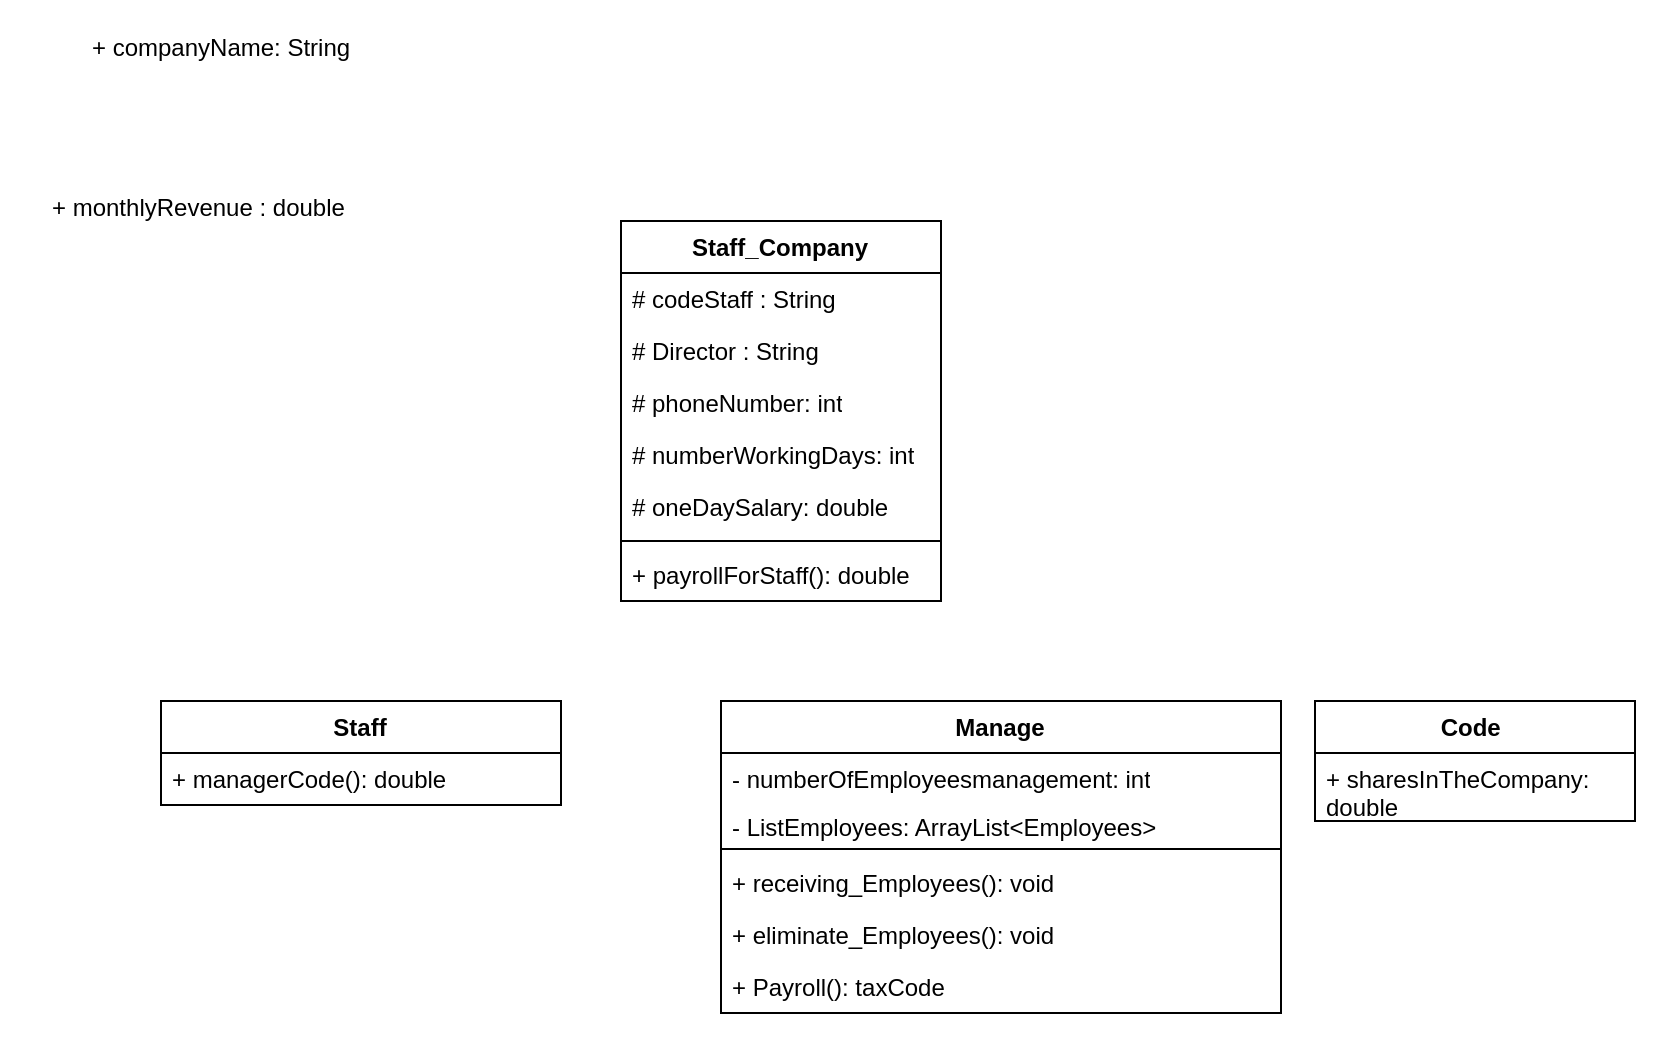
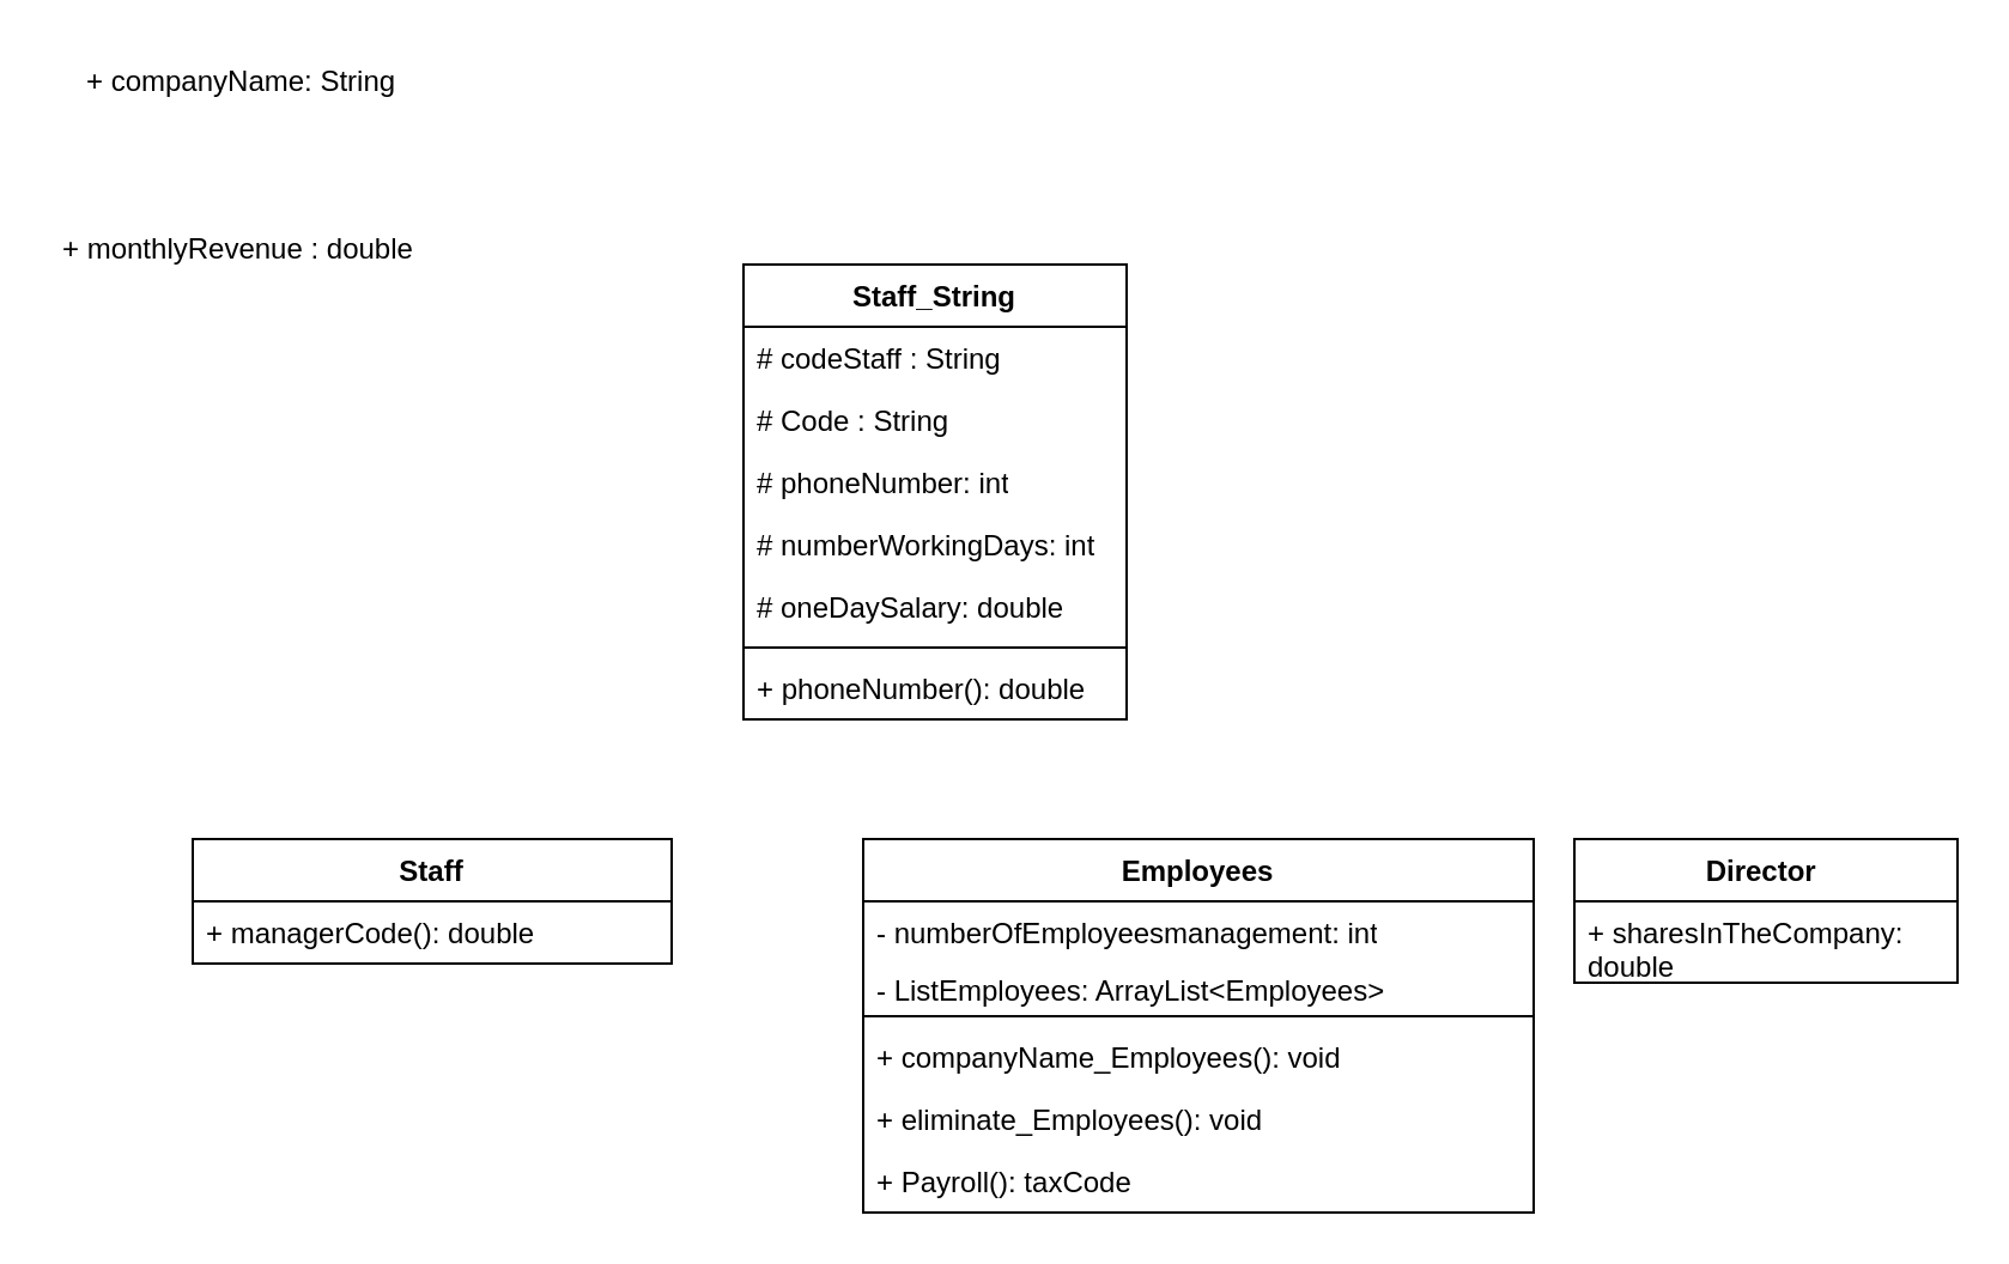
  <mxCell id="0" />
  <mxCell id="1" parent="0" />
- <mxCell id="2" value="Staff_Company" style="swimlane;fontStyle=1;align=center;verticalAlign=top;childLayout=stackLayout;horizontal=1;startSize=26;horizontalStack=0;resizeParent=1;resizeParentMax=0;resizeLast=0;collapsible=1;marginBottom=0;whiteSpace=wrap;html=1;" parent="1" vertex="1"><mxGeometry x="310" y="110" width="160" height="190" as="geometry" /></mxCell>
+ <mxCell id="2" value="Staff_String" style="swimlane;fontStyle=1;align=center;verticalAlign=top;childLayout=stackLayout;horizontal=1;startSize=26;horizontalStack=0;resizeParent=1;resizeParentMax=0;resizeLast=0;collapsible=1;marginBottom=0;whiteSpace=wrap;html=1;" parent="1" vertex="1"><mxGeometry x="310" y="110" width="160" height="190" as="geometry" /></mxCell>
  <mxCell id="3" value="# codeStaff : String" style="text;strokeColor=none;fillColor=none;align=left;verticalAlign=top;spacingLeft=4;spacingRight=4;overflow=hidden;rotatable=0;points=[[0,0.5],[1,0.5]];portConstraint=eastwest;whiteSpace=wrap;html=1;" parent="2" vertex="1"><mxGeometry y="26" width="160" height="26" as="geometry" /></mxCell>
- <mxCell id="4" value="# Director : String" style="text;strokeColor=none;fillColor=none;align=left;verticalAlign=top;spacingLeft=4;spacingRight=4;overflow=hidden;rotatable=0;points=[[0,0.5],[1,0.5]];portConstraint=eastwest;whiteSpace=wrap;html=1;" parent="2" vertex="1"><mxGeometry y="52" width="160" height="26" as="geometry" /></mxCell>
+ <mxCell id="4" value="# Code : String" style="text;strokeColor=none;fillColor=none;align=left;verticalAlign=top;spacingLeft=4;spacingRight=4;overflow=hidden;rotatable=0;points=[[0,0.5],[1,0.5]];portConstraint=eastwest;whiteSpace=wrap;html=1;" parent="2" vertex="1"><mxGeometry y="52" width="160" height="26" as="geometry" /></mxCell>
  <mxCell id="5" value="# phoneNumber: int" style="text;strokeColor=none;fillColor=none;align=left;verticalAlign=top;spacingLeft=4;spacingRight=4;overflow=hidden;rotatable=0;points=[[0,0.5],[1,0.5]];portConstraint=eastwest;whiteSpace=wrap;html=1;" parent="2" vertex="1"><mxGeometry y="78" width="160" height="26" as="geometry" /></mxCell>
  <mxCell id="6" value="# numberWorkingDays: int" style="text;strokeColor=none;fillColor=none;align=left;verticalAlign=top;spacingLeft=4;spacingRight=4;overflow=hidden;rotatable=0;points=[[0,0.5],[1,0.5]];portConstraint=eastwest;whiteSpace=wrap;html=1;" parent="2" vertex="1"><mxGeometry y="104" width="160" height="26" as="geometry" /></mxCell>
  <mxCell id="7" value="# oneDaySalary: double" style="text;strokeColor=none;fillColor=none;align=left;verticalAlign=top;spacingLeft=4;spacingRight=4;overflow=hidden;rotatable=0;points=[[0,0.5],[1,0.5]];portConstraint=eastwest;whiteSpace=wrap;html=1;" parent="2" vertex="1"><mxGeometry y="130" width="160" height="26" as="geometry" /></mxCell>
  <mxCell id="8" value="" style="line;strokeWidth=1;fillColor=none;align=left;verticalAlign=middle;spacingTop=-1;spacingLeft=3;spacingRight=3;rotatable=0;labelPosition=right;points=[];portConstraint=eastwest;strokeColor=inherit;" parent="2" vertex="1"><mxGeometry y="156" width="160" height="8" as="geometry" /></mxCell>
- <mxCell id="9" value="+ payrollForStaff(): double" style="text;strokeColor=none;fillColor=none;align=left;verticalAlign=top;spacingLeft=4;spacingRight=4;overflow=hidden;rotatable=0;points=[[0,0.5],[1,0.5]];portConstraint=eastwest;whiteSpace=wrap;html=1;" parent="2" vertex="1"><mxGeometry y="164" width="160" height="26" as="geometry" /></mxCell>
- <mxCell id="10" value="Code&amp;nbsp;" style="swimlane;fontStyle=1;align=center;verticalAlign=top;childLayout=stackLayout;horizontal=1;startSize=26;horizontalStack=0;resizeParent=1;resizeParentMax=0;resizeLast=0;collapsible=1;marginBottom=0;whiteSpace=wrap;html=1;" parent="1" vertex="1"><mxGeometry x="657" y="350" width="160" height="60" as="geometry" /></mxCell>
+ <mxCell id="9" value="+ phoneNumber(): double" style="text;strokeColor=none;fillColor=none;align=left;verticalAlign=top;spacingLeft=4;spacingRight=4;overflow=hidden;rotatable=0;points=[[0,0.5],[1,0.5]];portConstraint=eastwest;whiteSpace=wrap;html=1;" parent="2" vertex="1"><mxGeometry y="164" width="160" height="26" as="geometry" /></mxCell>
+ <mxCell id="10" value="Director&amp;nbsp;" style="swimlane;fontStyle=1;align=center;verticalAlign=top;childLayout=stackLayout;horizontal=1;startSize=26;horizontalStack=0;resizeParent=1;resizeParentMax=0;resizeLast=0;collapsible=1;marginBottom=0;whiteSpace=wrap;html=1;" parent="1" vertex="1"><mxGeometry x="657" y="350" width="160" height="60" as="geometry" /></mxCell>
  <mxCell id="11" value="+ sharesInTheCompany: double" style="text;strokeColor=none;fillColor=none;align=left;verticalAlign=top;spacingLeft=4;spacingRight=4;overflow=hidden;rotatable=0;points=[[0,0.5],[1,0.5]];portConstraint=eastwest;whiteSpace=wrap;html=1;" parent="10" vertex="1"><mxGeometry y="26" width="160" height="34" as="geometry" /></mxCell>
- <mxCell id="12" value="Manage&lt;br&gt;" style="swimlane;fontStyle=1;align=center;verticalAlign=top;childLayout=stackLayout;horizontal=1;startSize=26;horizontalStack=0;resizeParent=1;resizeParentMax=0;resizeLast=0;collapsible=1;marginBottom=0;whiteSpace=wrap;html=1;" parent="1" vertex="1"><mxGeometry x="360" y="350" width="280" height="156" as="geometry" /></mxCell>
+ <mxCell id="12" value="Employees&lt;br&gt;" style="swimlane;fontStyle=1;align=center;verticalAlign=top;childLayout=stackLayout;horizontal=1;startSize=26;horizontalStack=0;resizeParent=1;resizeParentMax=0;resizeLast=0;collapsible=1;marginBottom=0;whiteSpace=wrap;html=1;" parent="1" vertex="1"><mxGeometry x="360" y="350" width="280" height="156" as="geometry" /></mxCell>
  <mxCell id="13" value="- numberOfEmployeesmanagement: int" style="text;strokeColor=none;fillColor=none;align=left;verticalAlign=top;spacingLeft=4;spacingRight=4;overflow=hidden;rotatable=0;points=[[0,0.5],[1,0.5]];portConstraint=eastwest;whiteSpace=wrap;html=1;" parent="12" vertex="1"><mxGeometry y="26" width="280" height="24" as="geometry" /></mxCell>
  <mxCell id="14" value="- ListEmployees: ArrayList&amp;lt;Employees&amp;gt;" style="text;strokeColor=none;fillColor=none;align=left;verticalAlign=top;spacingLeft=4;spacingRight=4;overflow=hidden;rotatable=0;points=[[0,0.5],[1,0.5]];portConstraint=eastwest;whiteSpace=wrap;html=1;" vertex="1" parent="12"><mxGeometry y="50" width="280" height="20" as="geometry" /></mxCell>
  <mxCell id="15" value="" style="line;strokeWidth=1;fillColor=none;align=left;verticalAlign=middle;spacingTop=-1;spacingLeft=3;spacingRight=3;rotatable=0;labelPosition=right;points=[];portConstraint=eastwest;strokeColor=inherit;" parent="12" vertex="1"><mxGeometry y="70" width="280" height="8" as="geometry" /></mxCell>
- <mxCell id="16" value="+ receiving_Employees(): void" style="text;strokeColor=none;fillColor=none;align=left;verticalAlign=top;spacingLeft=4;spacingRight=4;overflow=hidden;rotatable=0;points=[[0,0.5],[1,0.5]];portConstraint=eastwest;whiteSpace=wrap;html=1;" parent="12" vertex="1"><mxGeometry y="78" width="280" height="26" as="geometry" /></mxCell>
+ <mxCell id="16" value="+ companyName_Employees(): void" style="text;strokeColor=none;fillColor=none;align=left;verticalAlign=top;spacingLeft=4;spacingRight=4;overflow=hidden;rotatable=0;points=[[0,0.5],[1,0.5]];portConstraint=eastwest;whiteSpace=wrap;html=1;" parent="12" vertex="1"><mxGeometry y="78" width="280" height="26" as="geometry" /></mxCell>
  <mxCell id="17" value="+ eliminate_Employees(): void" style="text;strokeColor=none;fillColor=none;align=left;verticalAlign=top;spacingLeft=4;spacingRight=4;overflow=hidden;rotatable=0;points=[[0,0.5],[1,0.5]];portConstraint=eastwest;whiteSpace=wrap;html=1;" vertex="1" parent="12"><mxGeometry y="104" width="280" height="26" as="geometry" /></mxCell>
  <mxCell id="18" value="+ Payroll(): taxCode" style="text;strokeColor=none;fillColor=none;align=left;verticalAlign=top;spacingLeft=4;spacingRight=4;overflow=hidden;rotatable=0;points=[[0,0.5],[1,0.5]];portConstraint=eastwest;whiteSpace=wrap;html=1;" vertex="1" parent="12"><mxGeometry y="130" width="280" height="26" as="geometry" /></mxCell>
  <mxCell id="19" value="Staff&lt;br&gt;" style="swimlane;fontStyle=1;align=center;verticalAlign=top;childLayout=stackLayout;horizontal=1;startSize=26;horizontalStack=0;resizeParent=1;resizeParentMax=0;resizeLast=0;collapsible=1;marginBottom=0;whiteSpace=wrap;html=1;" parent="1" vertex="1"><mxGeometry x="80" y="350" width="200" height="52" as="geometry" /></mxCell>
  <mxCell id="20" value="+ managerCode(): double" style="text;strokeColor=none;fillColor=none;align=left;verticalAlign=top;spacingLeft=4;spacingRight=4;overflow=hidden;rotatable=0;points=[[0,0.5],[1,0.5]];portConstraint=eastwest;whiteSpace=wrap;html=1;" parent="19" vertex="1"><mxGeometry y="26" width="200" height="26" as="geometry" /></mxCell>
- <mxCell id="21" value="+ companyName: String" style="text;strokeColor=none;fillColor=none;align=left;verticalAlign=top;spacingLeft=4;spacingRight=4;overflow=hidden;rotatable=0;points=[[0,0.5],[1,0.5]];portConstraint=eastwest;whiteSpace=wrap;html=1;" parent="1" vertex="1"><mxGeometry x="40" y="10" width="160" height="26" as="geometry" /></mxCell>
+ <mxCell id="21" value="+ companyName: String" style="text;strokeColor=none;fillColor=none;align=left;verticalAlign=top;spacingLeft=4;spacingRight=4;overflow=hidden;rotatable=0;points=[[0,0.5],[1,0.5]];portConstraint=eastwest;whiteSpace=wrap;html=1;" parent="1" vertex="1"><mxGeometry x="30" y="20" width="160" height="26" as="geometry" /></mxCell>
  <mxCell id="22" value="+ monthlyRevenue : double" style="text;strokeColor=none;fillColor=none;align=left;verticalAlign=top;spacingLeft=4;spacingRight=4;overflow=hidden;rotatable=0;points=[[0,0.5],[1,0.5]];portConstraint=eastwest;whiteSpace=wrap;html=1;" parent="1" vertex="1"><mxGeometry x="20" y="90" width="160" height="26" as="geometry" /></mxCell>
